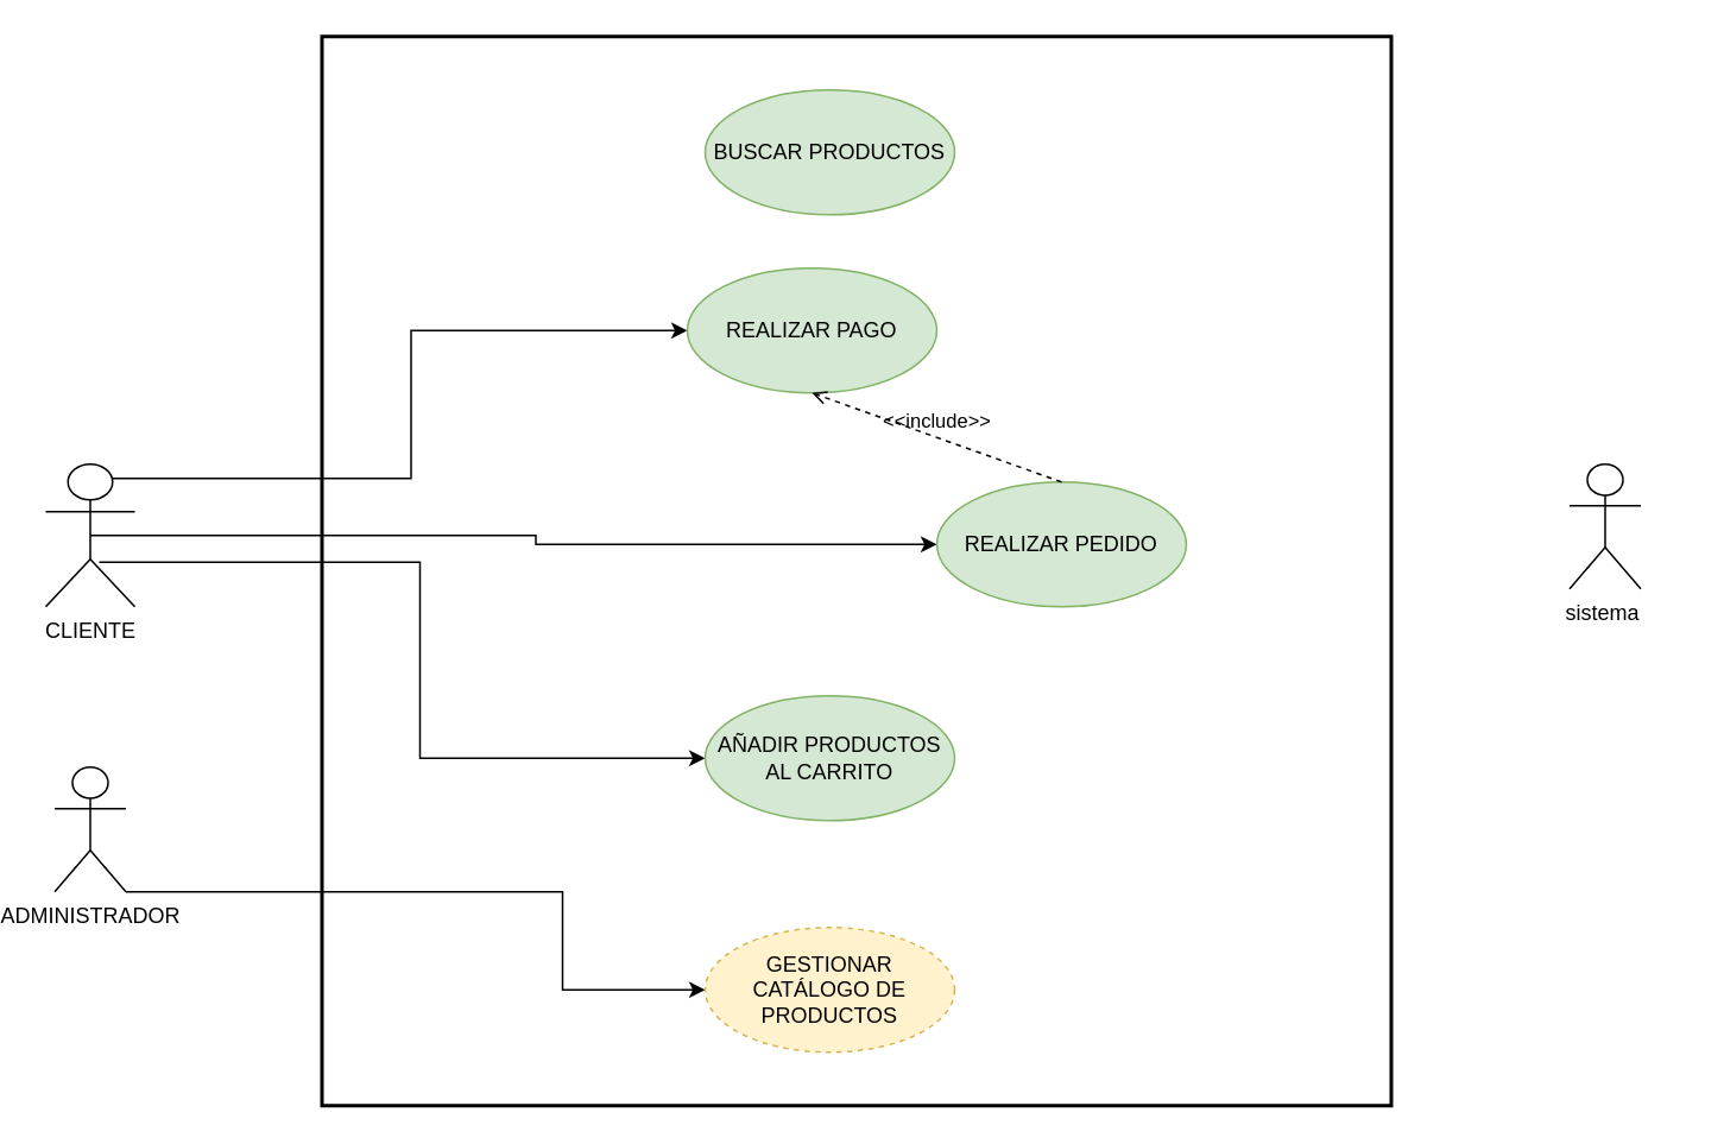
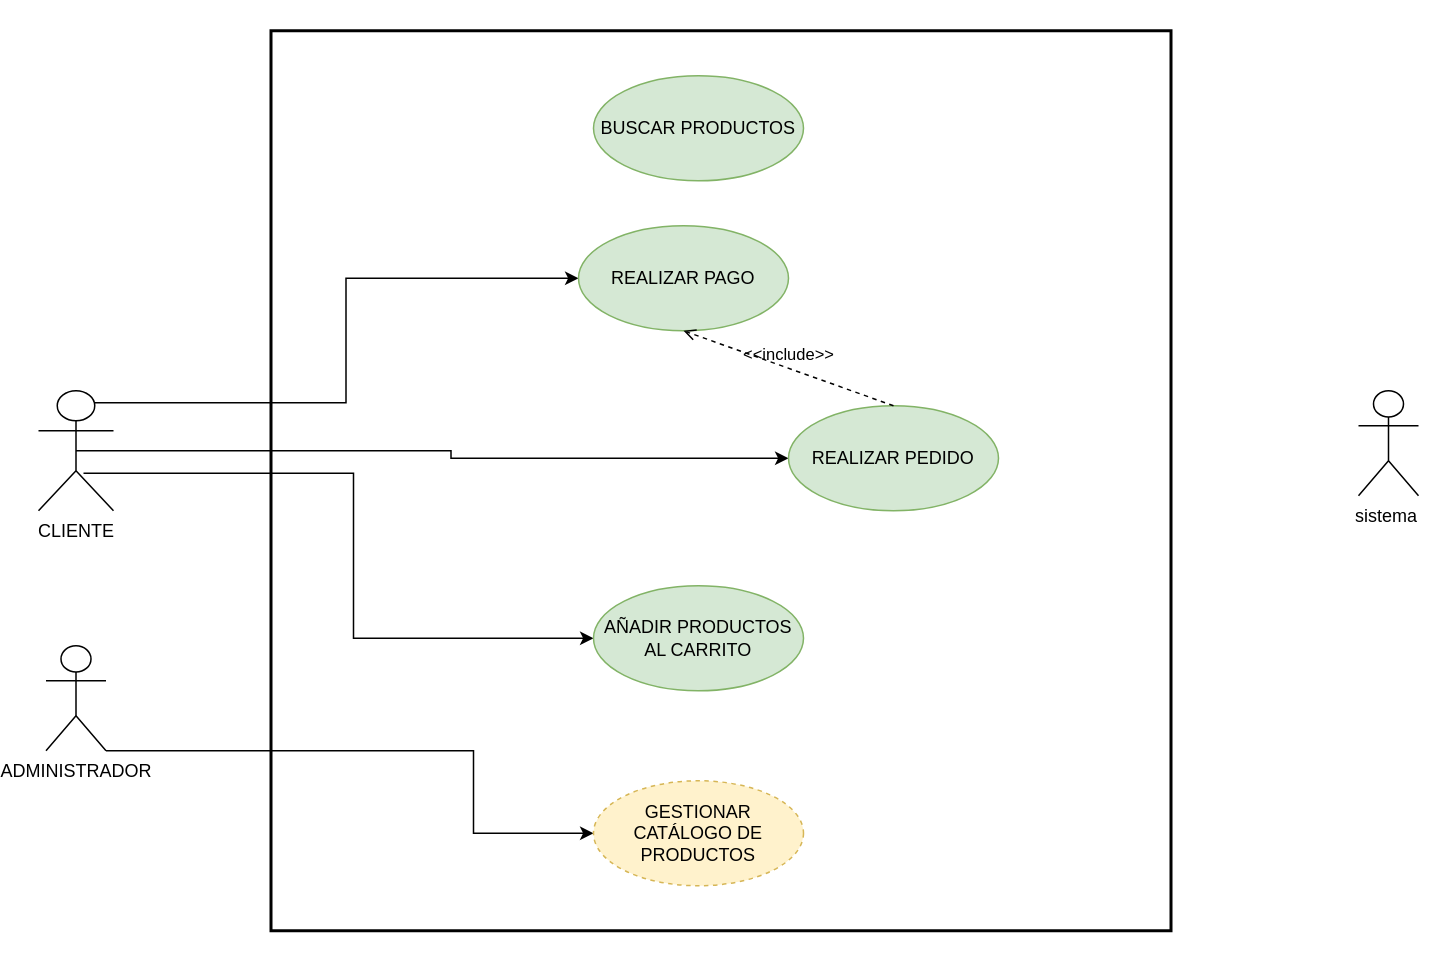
  <mxCell id="0" />
  <mxCell id="1" parent="0" />
  <mxCell id="2" value="" style="whiteSpace=wrap;html=1;aspect=fixed;fillColor=none;strokeWidth=2;" vertex="1" parent="1"><mxGeometry x="175" y="20" width="600" height="600" as="geometry" /></mxCell>
  <mxCell id="3" style="edgeStyle=orthogonalEdgeStyle;rounded=0;orthogonalLoop=1;jettySize=auto;html=1;exitX=0.5;exitY=0.5;exitDx=0;exitDy=0;exitPerimeter=0;entryX=0;entryY=0.5;entryDx=0;entryDy=0;" edge="1" parent="1" source="6" target="12"><mxGeometry relative="1" as="geometry" /></mxCell>
  <mxCell id="4" style="edgeStyle=orthogonalEdgeStyle;rounded=0;orthogonalLoop=1;jettySize=auto;html=1;exitX=0.6;exitY=0.688;exitDx=0;exitDy=0;exitPerimeter=0;entryX=0;entryY=0.5;entryDx=0;entryDy=0;" edge="1" parent="1" source="6" target="9"><mxGeometry relative="1" as="geometry" /></mxCell>
  <mxCell id="5" style="edgeStyle=orthogonalEdgeStyle;rounded=0;orthogonalLoop=1;jettySize=auto;html=1;exitX=0.75;exitY=0.1;exitDx=0;exitDy=0;exitPerimeter=0;entryX=0;entryY=0.5;entryDx=0;entryDy=0;" edge="1" parent="1" source="6" target="11"><mxGeometry relative="1" as="geometry" /></mxCell>
  <mxCell id="6" value="CLIENTE" style="shape=umlActor;html=1;verticalLabelPosition=bottom;verticalAlign=top;align=center;" vertex="1" parent="1"><mxGeometry x="20" y="260" width="50" height="80" as="geometry" /></mxCell>
  <mxCell id="7" style="edgeStyle=orthogonalEdgeStyle;rounded=0;orthogonalLoop=1;jettySize=auto;html=1;exitX=1;exitY=1;exitDx=0;exitDy=0;exitPerimeter=0;entryX=0;entryY=0.5;entryDx=0;entryDy=0;" edge="1" parent="1" source="8" target="13"><mxGeometry relative="1" as="geometry"><Array as="points"><mxPoint x="310" y="500" /><mxPoint x="310" y="555" /></Array></mxGeometry></mxCell>
  <mxCell id="8" value="ADMINISTRADOR&lt;div&gt;&lt;br&gt;&lt;/div&gt;" style="shape=umlActor;html=1;verticalLabelPosition=bottom;verticalAlign=top;align=center;" vertex="1" parent="1"><mxGeometry x="25" y="430" width="40" height="70" as="geometry" /></mxCell>
  <mxCell id="9" value="AÑADIR PRODUCTOS AL CARRITO" style="ellipse;whiteSpace=wrap;html=1;fillColor=#d5e8d4;strokeColor=#82b366;" vertex="1" parent="1"><mxGeometry x="390" y="390" width="140" height="70" as="geometry" /></mxCell>
  <mxCell id="10" value="BUSCAR PRODUCTOS" style="ellipse;whiteSpace=wrap;html=1;fillColor=#d5e8d4;strokeColor=#82b366;" vertex="1" parent="1"><mxGeometry x="390" y="50" width="140" height="70" as="geometry" /></mxCell>
  <mxCell id="11" value="REALIZAR PAGO" style="ellipse;whiteSpace=wrap;html=1;fillColor=#d5e8d4;strokeColor=#82b366;" vertex="1" parent="1"><mxGeometry x="380" y="150" width="140" height="70" as="geometry" /></mxCell>
  <mxCell id="12" value="REALIZAR PEDIDO" style="ellipse;whiteSpace=wrap;html=1;fillColor=#d5e8d4;strokeColor=#82b366;" vertex="1" parent="1"><mxGeometry x="520" y="270" width="140" height="70" as="geometry" /></mxCell>
  <mxCell id="13" value="GESTIONAR CATÁLOGO DE PRODUCTOS" style="ellipse;whiteSpace=wrap;html=1;fillColor=#fff2cc;strokeColor=#d6b656;dashed=1;" vertex="1" parent="1"><mxGeometry x="390" y="520" width="140" height="70" as="geometry" /></mxCell>
  <mxCell id="14" value="&amp;lt;&amp;lt;include&amp;gt;&amp;gt;" style="edgeStyle=none;html=1;endArrow=open;verticalAlign=bottom;dashed=1;labelBackgroundColor=none;rounded=0;entryX=0.5;entryY=1;entryDx=0;entryDy=0;exitX=0.5;exitY=0;exitDx=0;exitDy=0;" edge="1" parent="1" source="12" target="11"><mxGeometry width="160" relative="1" as="geometry"><mxPoint x="390" y="310" as="sourcePoint" /><mxPoint x="530" y="330" as="targetPoint" /></mxGeometry></mxCell>
- <mxCell id="15" value="&lt;div&gt;sistema&amp;nbsp;&lt;/div&gt;" style="shape=umlActor;html=1;verticalLabelPosition=bottom;verticalAlign=top;align=center;" vertex="1" parent="1"><mxGeometry x="875" y="260" width="40" height="70" as="geometry" /></mxCell>
+ <mxCell id="15" value="&lt;div&gt;sistema&amp;nbsp;&lt;/div&gt;" style="shape=umlActor;html=1;verticalLabelPosition=bottom;verticalAlign=top;align=center;" vertex="1" parent="1"><mxGeometry x="900" y="260" width="40" height="70" as="geometry" /></mxCell>
